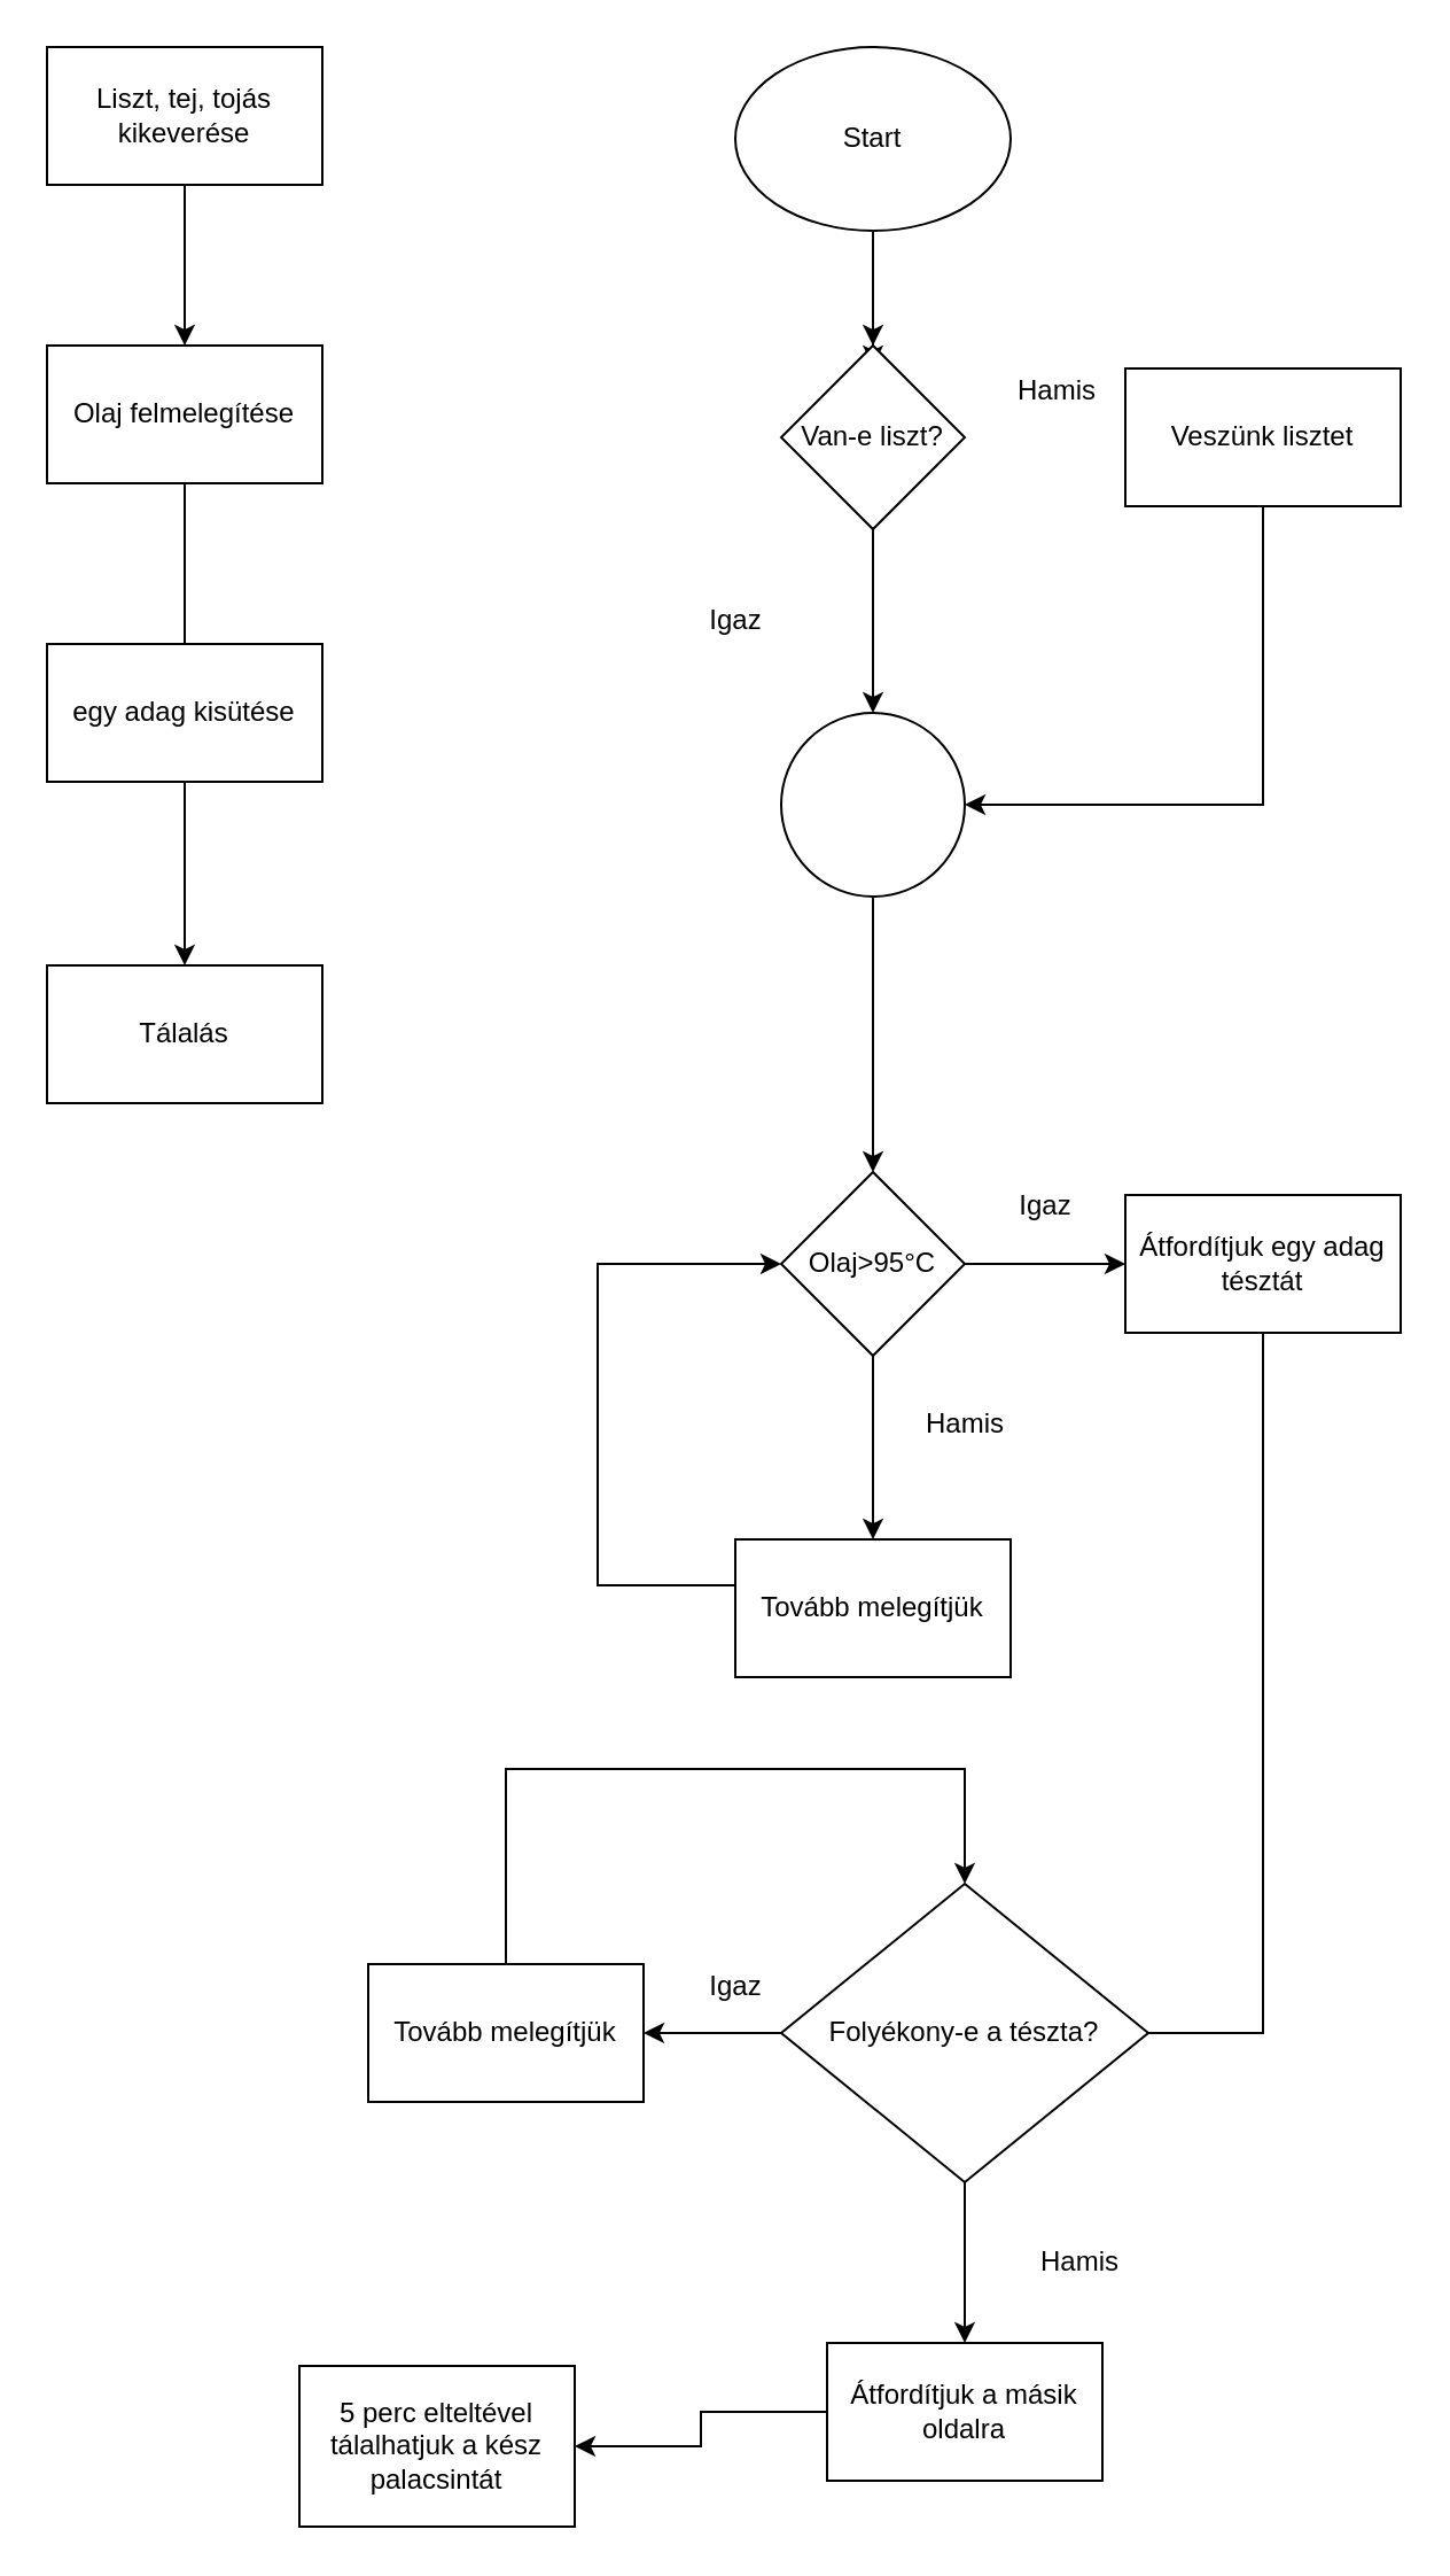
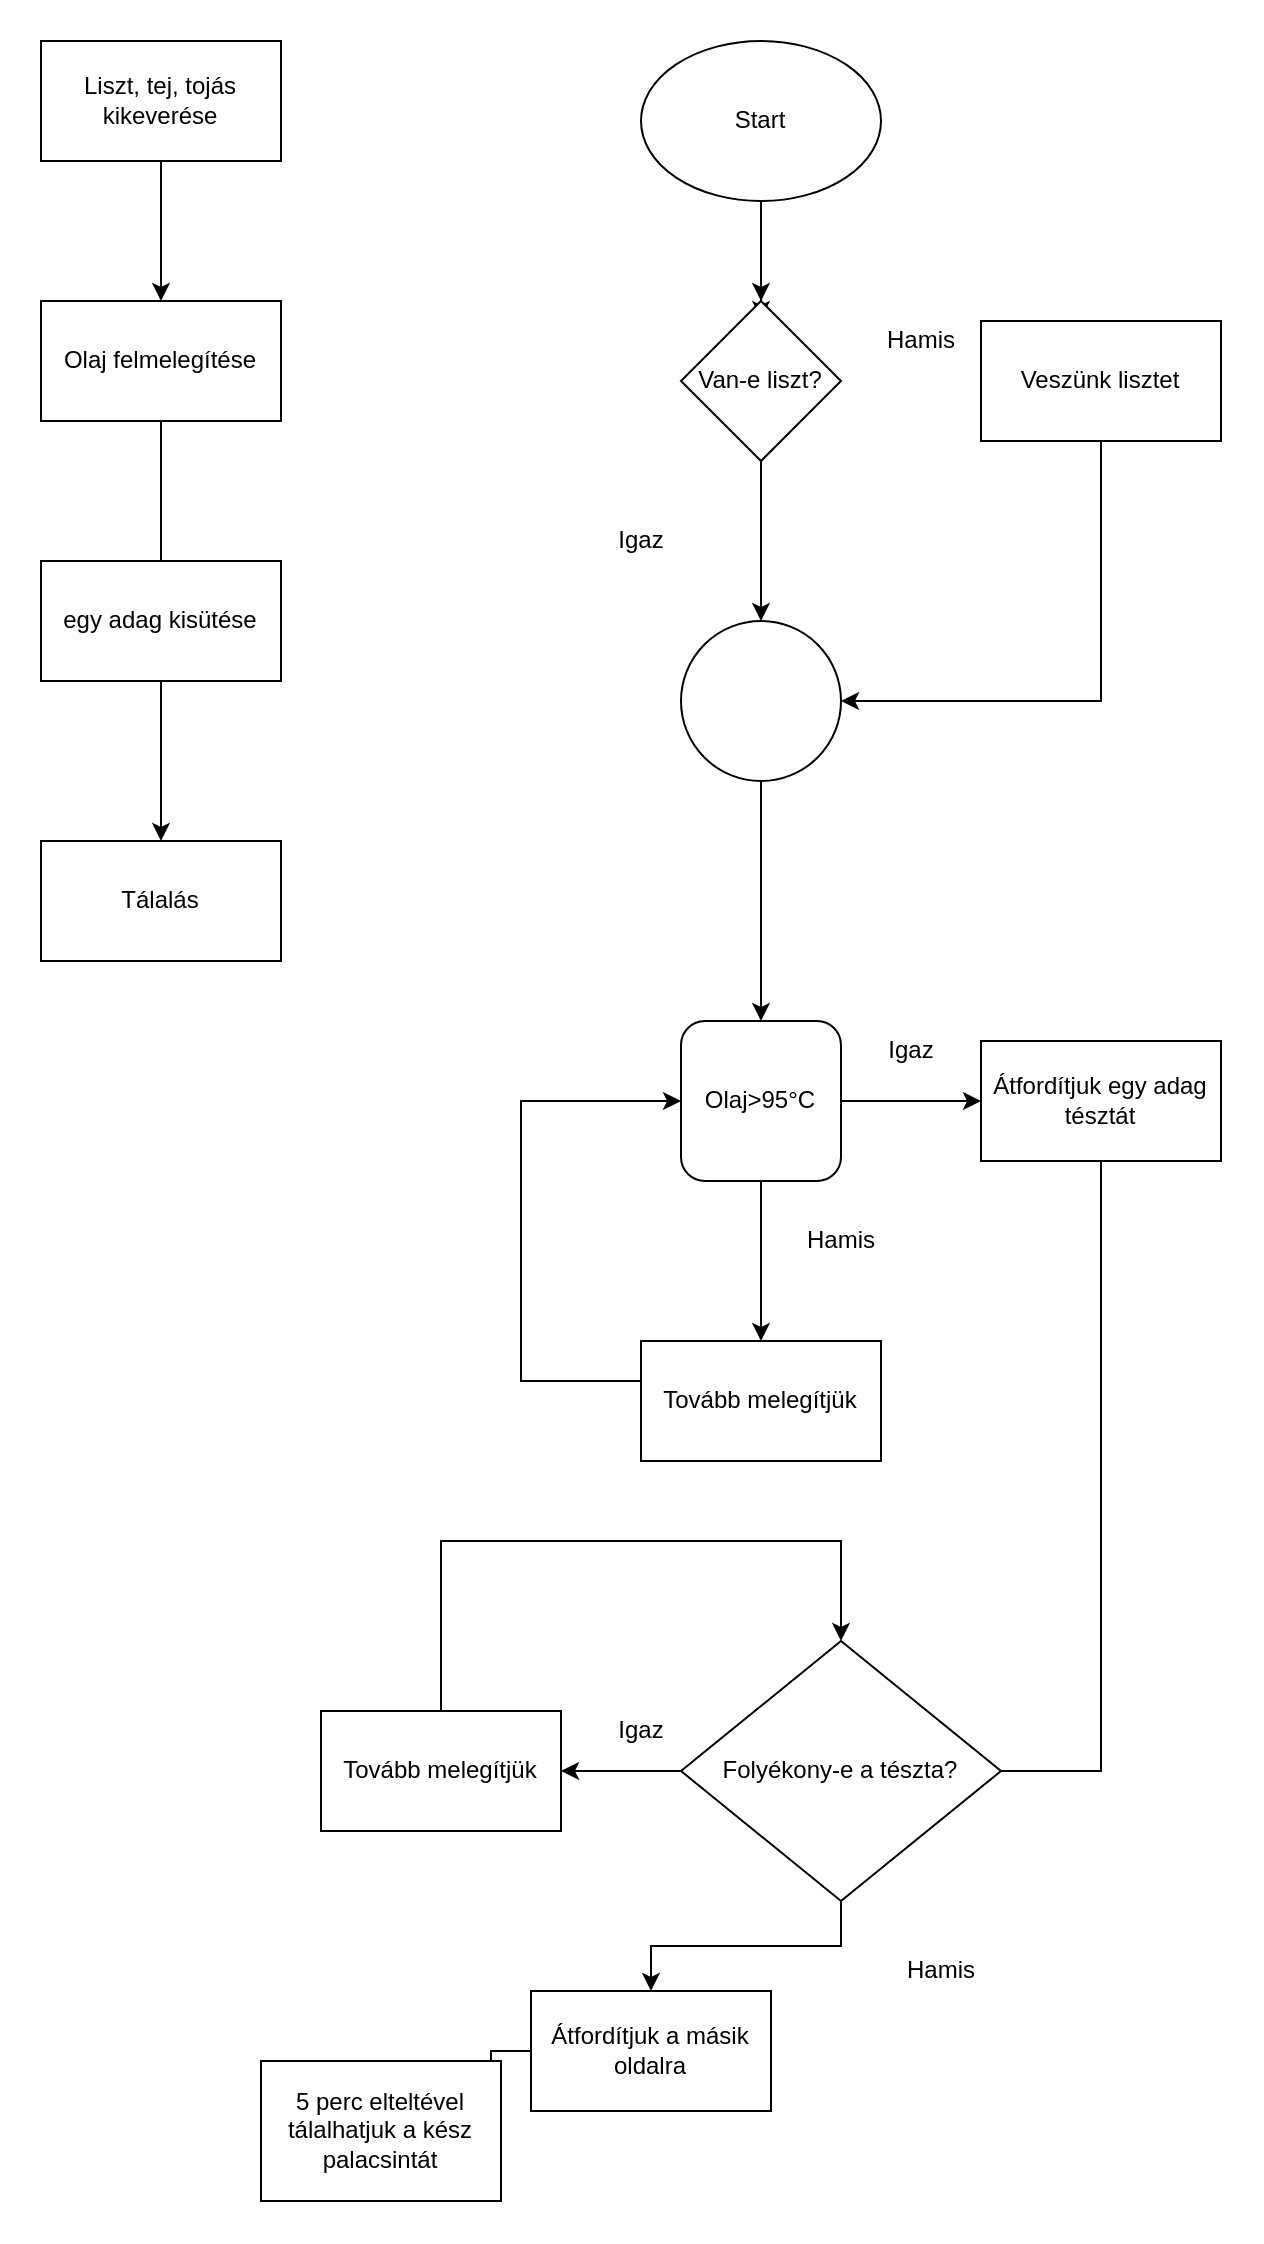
  <mxCell id="0" />
  <mxCell id="1" parent="0" />
  <mxCell id="2" style="edgeStyle=orthogonalEdgeStyle;rounded=0;orthogonalLoop=1;jettySize=auto;html=1;entryX=0.5;entryY=0;entryDx=0;entryDy=0;" edge="1" parent="1" source="3" target="5"><mxGeometry relative="1" as="geometry" /></mxCell>
  <mxCell id="3" value="Liszt, tej, tojás kikeverése" style="rounded=0;whiteSpace=wrap;html=1;" vertex="1" parent="1"><mxGeometry x="20" y="20" width="120" height="60" as="geometry" /></mxCell>
  <mxCell id="4" style="edgeStyle=orthogonalEdgeStyle;rounded=0;orthogonalLoop=1;jettySize=auto;html=1;entryX=0.5;entryY=0;entryDx=0;entryDy=0;endArrow=none;" edge="1" parent="1" source="5" target="7"><mxGeometry relative="1" as="geometry" /></mxCell>
  <mxCell id="5" value="Olaj felmelegítése" style="rounded=0;whiteSpace=wrap;html=1;" vertex="1" parent="1"><mxGeometry x="20" y="150" width="120" height="60" as="geometry" /></mxCell>
  <mxCell id="6" style="edgeStyle=orthogonalEdgeStyle;rounded=0;orthogonalLoop=1;jettySize=auto;html=1;entryX=0.5;entryY=0;entryDx=0;entryDy=0;" edge="1" parent="1" source="7" target="8"><mxGeometry relative="1" as="geometry" /></mxCell>
  <mxCell id="7" value="egy adag kisütése" style="rounded=0;whiteSpace=wrap;html=1;" vertex="1" parent="1"><mxGeometry x="20" y="280" width="120" height="60" as="geometry" /></mxCell>
  <mxCell id="8" value="Tálalás" style="rounded=0;whiteSpace=wrap;html=1;" vertex="1" parent="1"><mxGeometry x="20" y="420" width="120" height="60" as="geometry" /></mxCell>
  <mxCell id="9" style="edgeStyle=orthogonalEdgeStyle;rounded=0;orthogonalLoop=1;jettySize=auto;html=1;entryX=0.5;entryY=0.113;entryDx=0;entryDy=0;entryPerimeter=0;" edge="1" parent="1" source="11" target="13"><mxGeometry relative="1" as="geometry" /></mxCell>
  <mxCell id="10" style="edgeStyle=orthogonalEdgeStyle;rounded=0;orthogonalLoop=1;jettySize=auto;html=1;" edge="1" parent="1" source="11" target="13"><mxGeometry relative="1" as="geometry" /></mxCell>
  <mxCell id="11" value="Start&lt;br&gt;" style="ellipse;whiteSpace=wrap;html=1;" vertex="1" parent="1"><mxGeometry x="320" y="20" width="120" height="80" as="geometry" /></mxCell>
  <mxCell id="12" style="edgeStyle=orthogonalEdgeStyle;rounded=0;orthogonalLoop=1;jettySize=auto;html=1;" edge="1" parent="1" source="13"><mxGeometry relative="1" as="geometry"><mxPoint x="380" y="310" as="targetPoint" /></mxGeometry></mxCell>
  <mxCell id="13" value="Van-e liszt?" style="rhombus;whiteSpace=wrap;html=1;" vertex="1" parent="1"><mxGeometry x="340" y="150" width="80" height="80" as="geometry" /></mxCell>
  <mxCell id="14" style="edgeStyle=orthogonalEdgeStyle;rounded=0;orthogonalLoop=1;jettySize=auto;html=1;entryX=1;entryY=0.5;entryDx=0;entryDy=0;" edge="1" parent="1" source="15" target="17"><mxGeometry relative="1" as="geometry"><Array as="points"><mxPoint x="550" y="350" /></Array></mxGeometry></mxCell>
  <mxCell id="15" value="Veszünk lisztet" style="rounded=0;whiteSpace=wrap;html=1;" vertex="1" parent="1"><mxGeometry x="490" y="160" width="120" height="60" as="geometry" /></mxCell>
  <mxCell id="16" style="edgeStyle=orthogonalEdgeStyle;rounded=0;orthogonalLoop=1;jettySize=auto;html=1;entryX=0.5;entryY=0;entryDx=0;entryDy=0;" edge="1" parent="1" source="17" target="22"><mxGeometry relative="1" as="geometry" /></mxCell>
  <mxCell id="17" value="" style="ellipse;whiteSpace=wrap;html=1;aspect=fixed;" vertex="1" parent="1"><mxGeometry x="340" y="310" width="80" height="80" as="geometry" /></mxCell>
  <mxCell id="18" value="Igaz" style="text;html=1;align=center;verticalAlign=middle;resizable=0;points=[];autosize=1;strokeColor=none;fillColor=none;" vertex="1" parent="1"><mxGeometry x="295" y="255" width="50" height="30" as="geometry" /></mxCell>
  <mxCell id="19" value="Hamis" style="text;html=1;align=center;verticalAlign=middle;resizable=0;points=[];autosize=1;strokeColor=none;fillColor=none;" vertex="1" parent="1"><mxGeometry x="430" y="155" width="60" height="30" as="geometry" /></mxCell>
  <mxCell id="20" style="edgeStyle=orthogonalEdgeStyle;rounded=0;orthogonalLoop=1;jettySize=auto;html=1;" edge="1" parent="1" source="22" target="24"><mxGeometry relative="1" as="geometry" /></mxCell>
  <mxCell id="21" style="edgeStyle=orthogonalEdgeStyle;rounded=0;orthogonalLoop=1;jettySize=auto;html=1;" edge="1" parent="1" source="22" target="27"><mxGeometry relative="1" as="geometry" /></mxCell>
- <mxCell id="22" value="Olaj&amp;gt;95°C" style="rhombus;whiteSpace=wrap;html=1;" vertex="1" parent="1"><mxGeometry x="340" y="510" width="80" height="80" as="geometry" /></mxCell>
+ <mxCell id="22" value="Olaj&amp;gt;95°C" style="whiteSpace=wrap;html=1;rounded=1;" vertex="1" parent="1"><mxGeometry x="340" y="510" width="80" height="80" as="geometry" /></mxCell>
  <mxCell id="23" style="edgeStyle=orthogonalEdgeStyle;rounded=0;orthogonalLoop=1;jettySize=auto;html=1;entryX=0.919;entryY=0.544;entryDx=0;entryDy=0;entryPerimeter=0;" edge="1" parent="1" source="24" target="31"><mxGeometry relative="1" as="geometry"><Array as="points"><mxPoint x="550" y="885" /><mxPoint x="487" y="885" /></Array></mxGeometry></mxCell>
  <mxCell id="24" value="Átfordítjuk egy adag tésztát" style="rounded=0;whiteSpace=wrap;html=1;" vertex="1" parent="1"><mxGeometry x="490" y="520" width="120" height="60" as="geometry" /></mxCell>
  <mxCell id="25" value="Igaz" style="text;html=1;align=center;verticalAlign=middle;resizable=0;points=[];autosize=1;strokeColor=none;fillColor=none;" vertex="1" parent="1"><mxGeometry x="430" y="510" width="50" height="30" as="geometry" /></mxCell>
  <mxCell id="26" style="edgeStyle=orthogonalEdgeStyle;rounded=0;orthogonalLoop=1;jettySize=auto;html=1;entryX=0;entryY=0.5;entryDx=0;entryDy=0;" edge="1" parent="1" source="27" target="22"><mxGeometry relative="1" as="geometry"><Array as="points"><mxPoint x="260" y="690" /><mxPoint x="260" y="550" /></Array></mxGeometry></mxCell>
  <mxCell id="27" value="Tovább melegítjük" style="rounded=0;whiteSpace=wrap;html=1;" vertex="1" parent="1"><mxGeometry x="320" y="670" width="120" height="60" as="geometry" /></mxCell>
  <mxCell id="28" value="Hamis" style="text;html=1;align=center;verticalAlign=middle;resizable=0;points=[];autosize=1;strokeColor=none;fillColor=none;" vertex="1" parent="1"><mxGeometry x="390" y="605" width="60" height="30" as="geometry" /></mxCell>
  <mxCell id="29" style="edgeStyle=orthogonalEdgeStyle;rounded=0;orthogonalLoop=1;jettySize=auto;html=1;" edge="1" parent="1" source="31" target="33"><mxGeometry relative="1" as="geometry" /></mxCell>
  <mxCell id="30" style="edgeStyle=orthogonalEdgeStyle;rounded=0;orthogonalLoop=1;jettySize=auto;html=1;" edge="1" parent="1" source="31" target="36"><mxGeometry relative="1" as="geometry" /></mxCell>
  <mxCell id="31" value="Folyékony-e a tészta?" style="rhombus;whiteSpace=wrap;html=1;" vertex="1" parent="1"><mxGeometry x="340" y="820" width="160" height="130" as="geometry" /></mxCell>
  <mxCell id="32" style="edgeStyle=orthogonalEdgeStyle;rounded=0;orthogonalLoop=1;jettySize=auto;html=1;entryX=0.5;entryY=0;entryDx=0;entryDy=0;" edge="1" parent="1" source="33" target="31"><mxGeometry relative="1" as="geometry"><Array as="points"><mxPoint x="220" y="770" /><mxPoint x="420" y="770" /></Array></mxGeometry></mxCell>
  <mxCell id="33" value="Tovább melegítjük" style="rounded=0;whiteSpace=wrap;html=1;" vertex="1" parent="1"><mxGeometry x="160" y="855" width="120" height="60" as="geometry" /></mxCell>
  <mxCell id="34" value="Igaz" style="text;html=1;align=center;verticalAlign=middle;resizable=0;points=[];autosize=1;strokeColor=none;fillColor=none;" vertex="1" parent="1"><mxGeometry x="295" y="850" width="50" height="30" as="geometry" /></mxCell>
  <mxCell id="35" style="edgeStyle=orthogonalEdgeStyle;rounded=0;orthogonalLoop=1;jettySize=auto;html=1;" edge="1" parent="1" source="36" target="38"><mxGeometry relative="1" as="geometry" /></mxCell>
- <mxCell id="36" value="Átfordítjuk a másik oldalra" style="rounded=0;whiteSpace=wrap;html=1;" vertex="1" parent="1"><mxGeometry x="360" y="1020" width="120" height="60" as="geometry" /></mxCell>
+ <mxCell id="36" value="Átfordítjuk a másik oldalra" style="rounded=0;whiteSpace=wrap;html=1;" vertex="1" parent="1"><mxGeometry x="265" y="995" width="120" height="60" as="geometry" /></mxCell>
  <mxCell id="37" value="Hamis" style="text;html=1;align=center;verticalAlign=middle;resizable=0;points=[];autosize=1;strokeColor=none;fillColor=none;" vertex="1" parent="1"><mxGeometry x="440" y="970" width="60" height="30" as="geometry" /></mxCell>
  <mxCell id="38" value="5 perc elteltével tálalhatjuk a kész palacsintát" style="rounded=0;whiteSpace=wrap;html=1;" vertex="1" parent="1"><mxGeometry x="130" y="1030" width="120" height="70" as="geometry" /></mxCell>
